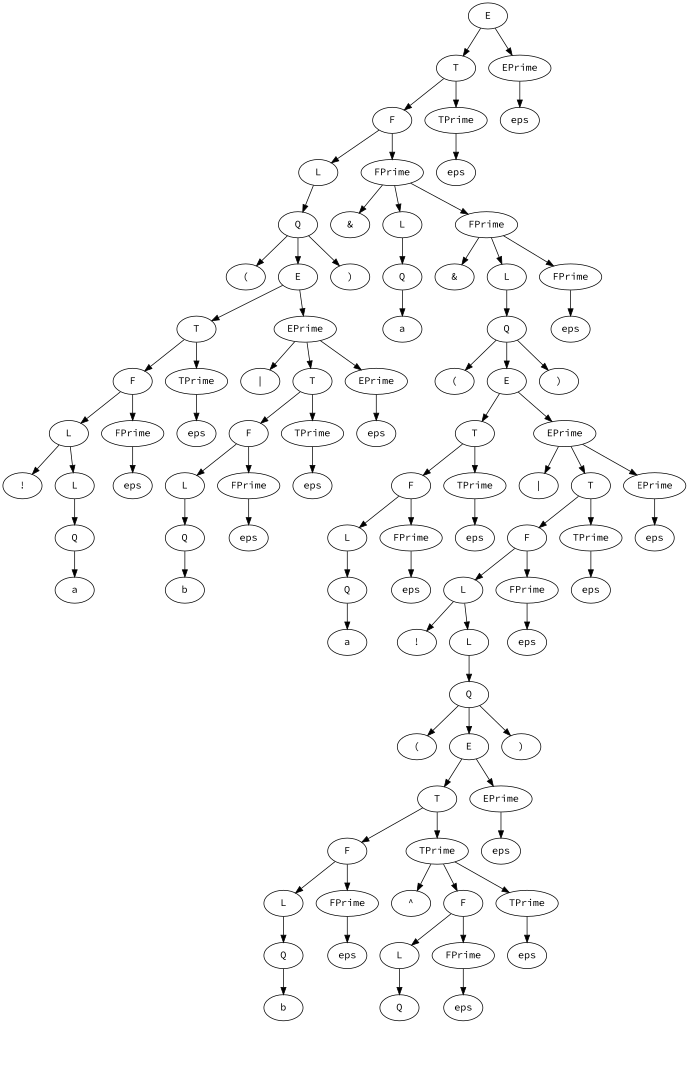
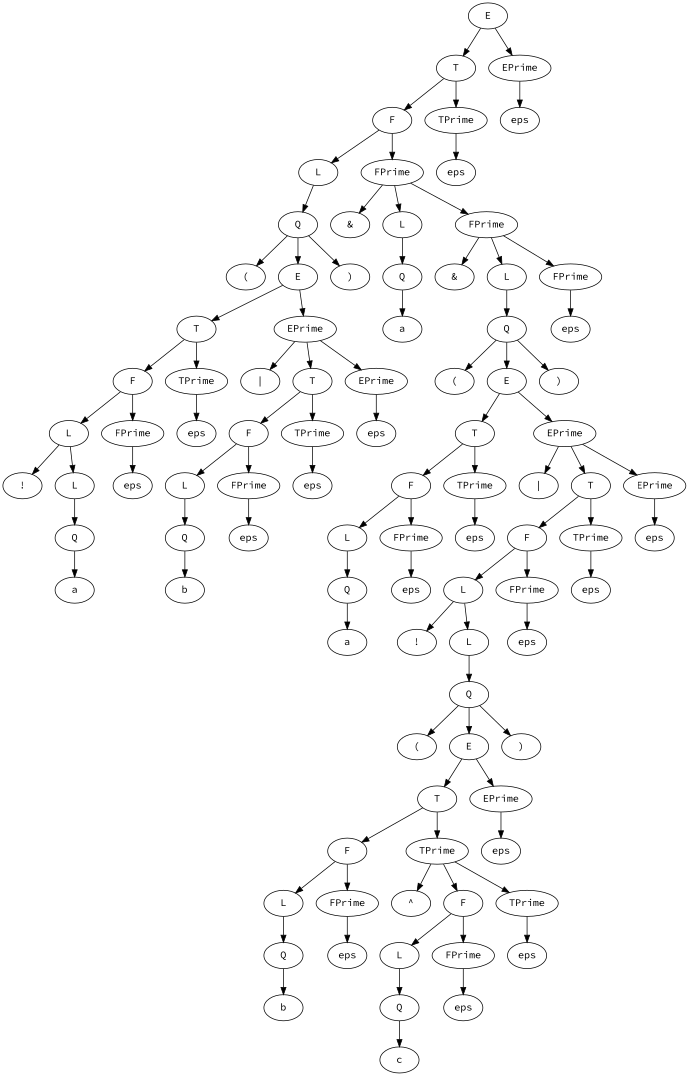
  digraph {
    fontname="Source Code Pro"
    node [fontname="Source Code Pro"]
    edge [fontname="Source Code Pro"]
    n1 [label=E]
    n2 [label=T]
    n3 [label=EPrime]
    n4 [label=F]
    n5 [label=TPrime]
    n6 [label=L]
    n7 [label=FPrime]
    n8 [label=Q]
    n9 [label="("]
    n10 [label=E]
    n11 [label=")"]
    n12 [label=T]
    n13 [label=EPrime]
    n14 [label=F]
    n15 [label=TPrime]
    n16 [label=L]
    n17 [label=FPrime]
    n18 [label="!"]
    n19 [label=L]
    n20 [label=Q]
    n21 [label=a]
    n22 [label=eps]
    n23 [label=eps]
    n24 [label="|"]
    n25 [label=T]
    n26 [label=EPrime]
    n27 [label=F]
    n28 [label=TPrime]
    n29 [label=L]
    n30 [label=FPrime]
    n31 [label=Q]
    n32 [label=b]
    n33 [label=eps]
    n34 [label=eps]
    n35 [label=eps]
    n36 [label="&"]
    n37 [label=L]
    n38 [label=FPrime]
    n39 [label=Q]
    n40 [label=a]
    n41 [label="&"]
    n42 [label=L]
    n43 [label=FPrime]
    n44 [label=Q]
    n45 [label="("]
    n46 [label=E]
    n47 [label=")"]
    n48 [label=T]
    n49 [label=EPrime]
    n50 [label=F]
    n51 [label=TPrime]
    n52 [label=L]
    n53 [label=FPrime]
    n54 [label=Q]
    n55 [label=a]
    n56 [label=eps]
    n57 [label=eps]
    n58 [label="|"]
    n59 [label=T]
    n60 [label=EPrime]
    n61 [label=F]
    n62 [label=TPrime]
    n63 [label=L]
    n64 [label=FPrime]
    n65 [label="!"]
    n66 [label=L]
    n67 [label=Q]
    n68 [label="("]
    n69 [label=E]
    n70 [label=")"]
    n71 [label=T]
    n72 [label=EPrime]
    n73 [label=F]
    n74 [label=TPrime]
    n75 [label=L]
    n76 [label=FPrime]
    n77 [label=Q]
    n78 [label=b]
    n79 [label=eps]
    n80 [label="^"]
    n81 [label=F]
    n82 [label=TPrime]
    n83 [label=L]
    n84 [label=FPrime]
    n85 [label=Q]
+   n86 [label=c]
    n87 [label=eps]
    n88 [label=eps]
    n89 [label=eps]
    n90 [label=eps]
    n91 [label=eps]
    n92 [label=eps]
    n93 [label=eps]
    n94 [label=eps]
    n95 [label=eps]
    n1 -> n2
    n1 -> n3
    n2 -> n4
    n2 -> n5
    n3 -> n95
    n4 -> n6
    n4 -> n7
    n5 -> n94
    n6 -> n8
    n7 -> n36
    n7 -> n37
    n7 -> n38
    n8 -> n9
    n8 -> n10
    n8 -> n11
    n10 -> n12
    n10 -> n13
    n12 -> n14
    n12 -> n15
    n13 -> n24
    n13 -> n25
    n13 -> n26
    n14 -> n16
    n14 -> n17
    n15 -> n23
    n16 -> n18
    n16 -> n19
    n17 -> n22
    n19 -> n20
    n20 -> n21
    n25 -> n27
    n25 -> n28
    n26 -> n35
    n27 -> n29
    n27 -> n30
    n28 -> n34
    n29 -> n31
    n30 -> n33
    n31 -> n32
    n37 -> n39
    n38 -> n41
    n38 -> n42
    n38 -> n43
    n39 -> n40
    n42 -> n44
    n43 -> n93
    n44 -> n45
    n44 -> n46
    n44 -> n47
    n46 -> n48
    n46 -> n49
    n48 -> n50
    n48 -> n51
    n49 -> n58
    n49 -> n59
    n49 -> n60
    n50 -> n52
    n50 -> n53
    n51 -> n57
    n52 -> n54
    n53 -> n56
    n54 -> n55
    n59 -> n61
    n59 -> n62
    n60 -> n92
    n61 -> n63
    n61 -> n64
    n62 -> n91
    n63 -> n65
    n63 -> n66
    n64 -> n90
    n66 -> n67
    n67 -> n68
    n67 -> n69
    n67 -> n70
    n69 -> n71
    n69 -> n72
    n71 -> n73
    n71 -> n74
    n72 -> n89
    n73 -> n75
    n73 -> n76
    n74 -> n80
    n74 -> n81
    n74 -> n82
    n75 -> n77
    n76 -> n79
    n77 -> n78
    n81 -> n83
    n81 -> n84
    n82 -> n88
    n83 -> n85
    n84 -> n87
+   n85 -> n86
  }
